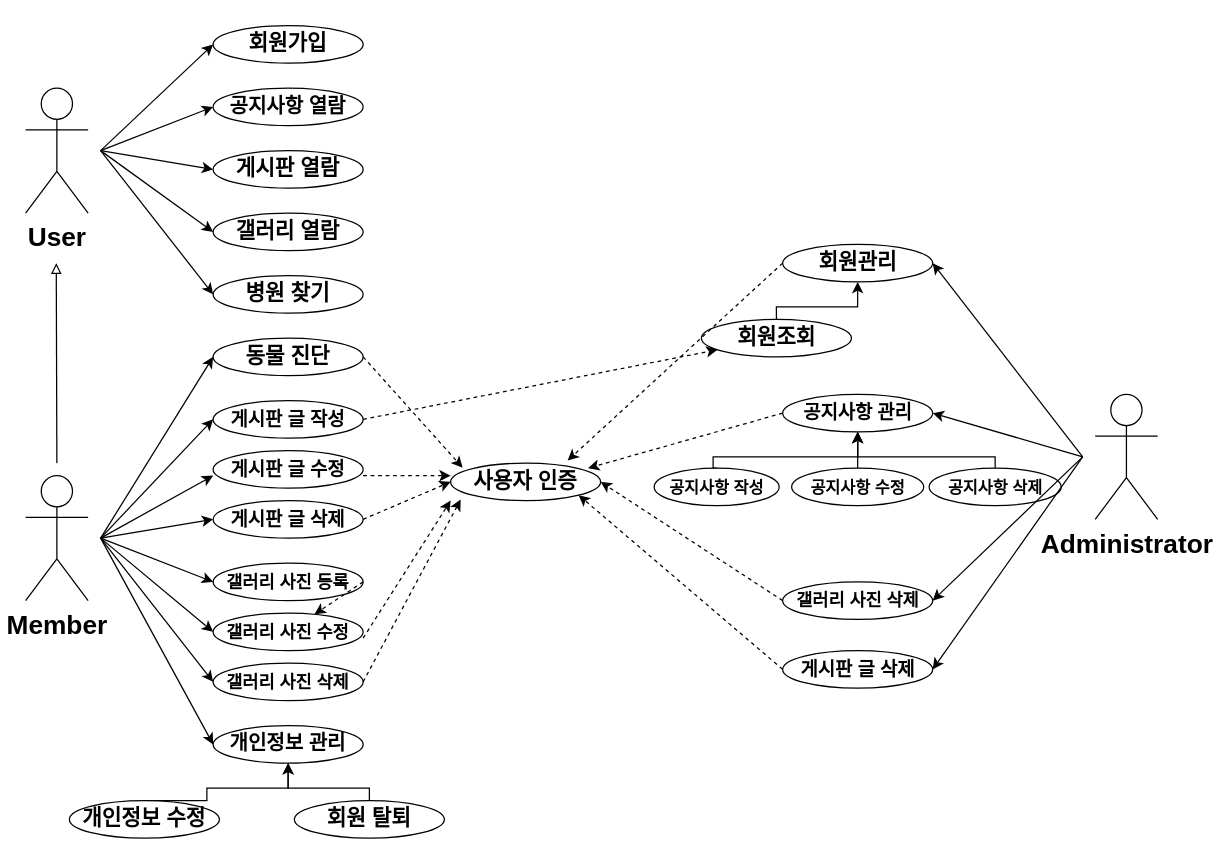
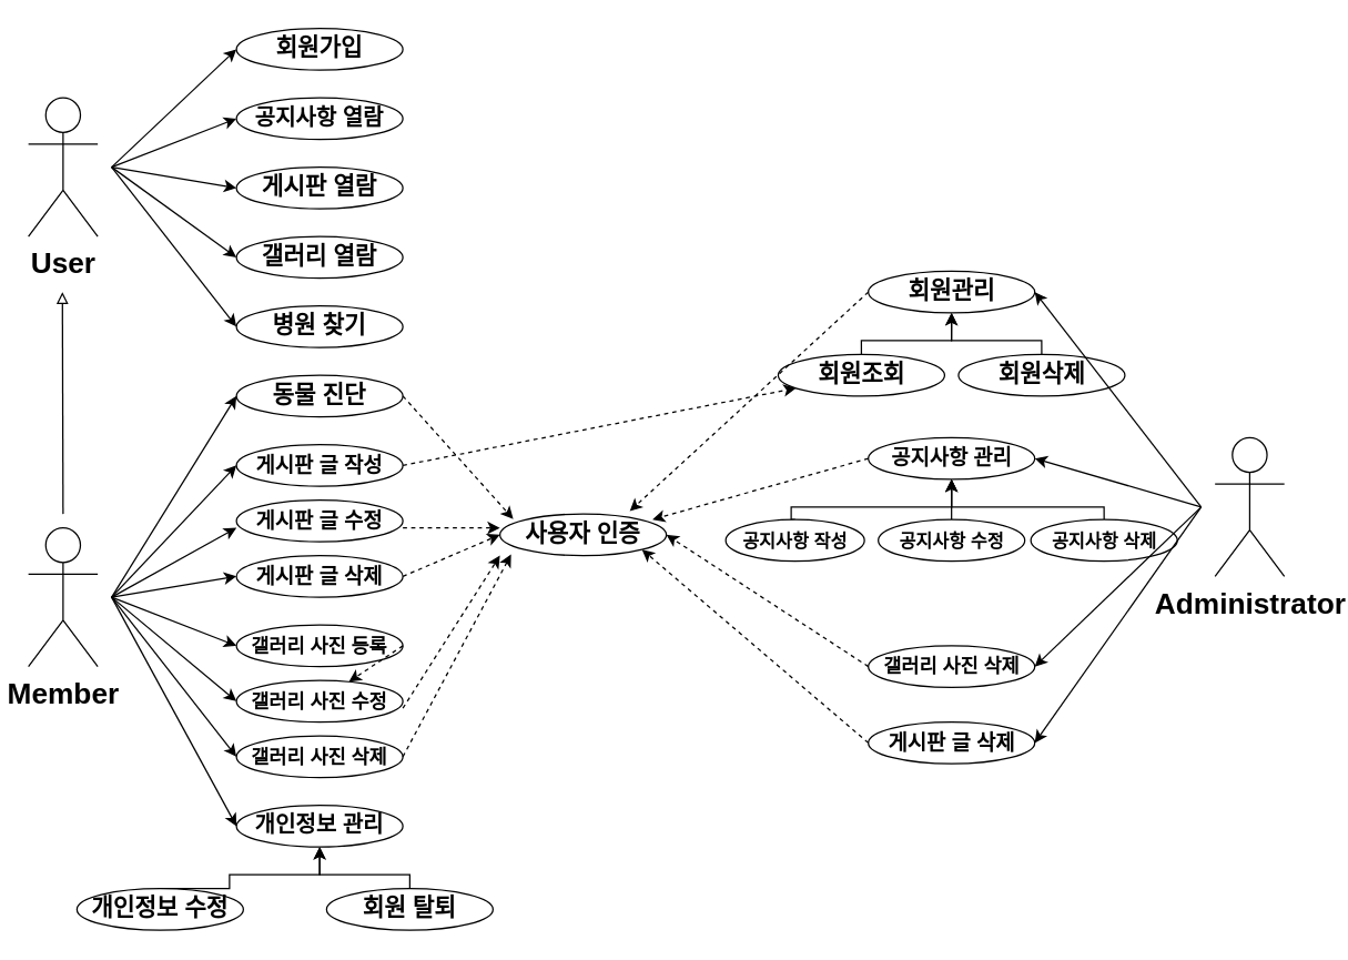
  <mxCell id="0" />
  <mxCell id="1" parent="0" />
  <mxCell id="2" value="&lt;font style=&quot;font-size: 17px;&quot;&gt;&lt;b&gt;회원가입&lt;/b&gt;&lt;/font&gt;" style="ellipse;whiteSpace=wrap;html=1;" vertex="1" parent="1"><mxGeometry x="170" y="20" width="120" height="30" as="geometry" /></mxCell>
  <mxCell id="3" value="&lt;font style=&quot;font-size: 17px;&quot;&gt;&lt;b&gt;게시판 열람&lt;/b&gt;&lt;/font&gt;" style="ellipse;whiteSpace=wrap;html=1;" vertex="1" parent="1"><mxGeometry x="170" y="120" width="120" height="30" as="geometry" /></mxCell>
  <mxCell id="4" value="&lt;font style=&quot;font-size: 17px;&quot;&gt;&lt;b&gt;갤러리 열람&lt;/b&gt;&lt;/font&gt;" style="ellipse;whiteSpace=wrap;html=1;" vertex="1" parent="1"><mxGeometry x="170" y="170" width="120" height="30" as="geometry" /></mxCell>
  <mxCell id="5" value="&lt;span style=&quot;font-size: 17px;&quot;&gt;&lt;b&gt;동물 진단&lt;/b&gt;&lt;/span&gt;" style="ellipse;whiteSpace=wrap;html=1;" vertex="1" parent="1"><mxGeometry x="170" y="270" width="120" height="30" as="geometry" /></mxCell>
  <mxCell id="6" value="&lt;font style=&quot;font-size: 15px;&quot;&gt;&lt;b style=&quot;font-size: 15px;&quot;&gt;게시판 글 작성&lt;/b&gt;&lt;/font&gt;" style="ellipse;whiteSpace=wrap;html=1;fontSize=15;" vertex="1" parent="1"><mxGeometry x="170" y="320" width="120" height="30" as="geometry" /></mxCell>
  <mxCell id="7" value="&lt;font style=&quot;font-size: 15px;&quot;&gt;&lt;b style=&quot;font-size: 15px;&quot;&gt;게시판 글 삭제&lt;/b&gt;&lt;/font&gt;" style="ellipse;whiteSpace=wrap;html=1;fontSize=15;" vertex="1" parent="1"><mxGeometry x="170" y="400" width="120" height="30" as="geometry" /></mxCell>
  <mxCell id="8" value="&lt;font style=&quot;font-size: 14px;&quot;&gt;&lt;b style=&quot;font-size: 14px;&quot;&gt;갤러리 사진 등록&lt;/b&gt;&lt;/font&gt;" style="ellipse;whiteSpace=wrap;html=1;fontSize=14;" vertex="1" parent="1"><mxGeometry x="170" y="450" width="120" height="30" as="geometry" /></mxCell>
  <mxCell id="9" value="&lt;font style=&quot;font-size: 14px;&quot;&gt;&lt;b style=&quot;font-size: 14px;&quot;&gt;갤러리 사진 삭제&lt;/b&gt;&lt;/font&gt;" style="ellipse;whiteSpace=wrap;html=1;fontSize=14;" vertex="1" parent="1"><mxGeometry x="170" y="530" width="120" height="30" as="geometry" /></mxCell>
  <mxCell id="10" value="&lt;span style=&quot;font-size: 17px;&quot;&gt;&lt;b&gt;병원 찾기&lt;/b&gt;&lt;/span&gt;" style="ellipse;whiteSpace=wrap;html=1;" vertex="1" parent="1"><mxGeometry x="170" y="220" width="120" height="30" as="geometry" /></mxCell>
  <mxCell id="11" value="&lt;span style=&quot;font-size: 17px;&quot;&gt;&lt;b&gt;사용자 인증&lt;/b&gt;&lt;/span&gt;" style="ellipse;whiteSpace=wrap;html=1;" vertex="1" parent="1"><mxGeometry x="360" y="370" width="120" height="30" as="geometry" /></mxCell>
  <mxCell id="12" value="User" style="shape=umlActor;verticalLabelPosition=bottom;verticalAlign=top;html=1;outlineConnect=0;fontSize=21;fontStyle=1" vertex="1" parent="1"><mxGeometry x="20" y="70" width="50" height="100" as="geometry" /></mxCell>
  <mxCell id="13" value="Member" style="shape=umlActor;verticalLabelPosition=bottom;verticalAlign=top;html=1;outlineConnect=0;fontSize=21;fontStyle=1" vertex="1" parent="1"><mxGeometry x="20" y="380" width="50" height="100" as="geometry" /></mxCell>
  <mxCell id="14" value="" style="endArrow=classic;html=1;rounded=0;entryX=0.08;entryY=0.12;entryDx=0;entryDy=0;entryPerimeter=0;exitX=1;exitY=0.5;exitDx=0;exitDy=0;dashed=1;" edge="1" parent="1" source="5" target="11"><mxGeometry width="50" height="50" relative="1" as="geometry"><mxPoint x="290" y="290" as="sourcePoint" /><mxPoint x="400" y="360" as="targetPoint" /></mxGeometry></mxCell>
  <mxCell id="15" value="" style="endArrow=classic;html=1;rounded=0;exitX=1;exitY=0.5;exitDx=0;exitDy=0;dashed=1;" edge="1" parent="1" source="6" target="34"><mxGeometry width="50" height="50" relative="1" as="geometry"><mxPoint x="300" y="357" as="sourcePoint" /><mxPoint x="370" y="450" as="targetPoint" /></mxGeometry></mxCell>
  <mxCell id="16" value="&lt;span style=&quot;font-size: 17px;&quot;&gt;&lt;b style=&quot;font-size: 16px;&quot;&gt;공지사항 열람&lt;/b&gt;&lt;/span&gt;" style="ellipse;whiteSpace=wrap;html=1;" vertex="1" parent="1"><mxGeometry x="170" y="70" width="120" height="30" as="geometry" /></mxCell>
  <mxCell id="17" value="" style="endArrow=classic;html=1;rounded=0;entryX=0;entryY=0.5;entryDx=0;entryDy=0;exitX=1;exitY=0.5;exitDx=0;exitDy=0;dashed=1;" edge="1" parent="1" source="7" target="11"><mxGeometry width="50" height="50" relative="1" as="geometry"><mxPoint x="300" y="345" as="sourcePoint" /><mxPoint x="370" y="388" as="targetPoint" /></mxGeometry></mxCell>
  <mxCell id="18" value="" style="endArrow=classic;html=1;rounded=0;exitX=1;exitY=0.5;exitDx=0;exitDy=0;dashed=1;" edge="1" parent="1" source="8" target="59"><mxGeometry width="50" height="50" relative="1" as="geometry"><mxPoint x="310" y="355" as="sourcePoint" /><mxPoint x="380" y="398" as="targetPoint" /></mxGeometry></mxCell>
  <mxCell id="19" value="" style="endArrow=classic;html=1;rounded=0;entryX=0.067;entryY=0.973;entryDx=0;entryDy=0;exitX=1;exitY=0.5;exitDx=0;exitDy=0;dashed=1;entryPerimeter=0;" edge="1" parent="1" source="9" target="11"><mxGeometry width="50" height="50" relative="1" as="geometry"><mxPoint x="320" y="365" as="sourcePoint" /><mxPoint x="390" y="408" as="targetPoint" /></mxGeometry></mxCell>
  <mxCell id="20" value="" style="endArrow=classic;html=1;rounded=0;entryX=0;entryY=0.5;entryDx=0;entryDy=0;" edge="1" parent="1" target="5"><mxGeometry width="50" height="50" relative="1" as="geometry"><mxPoint x="80" y="430" as="sourcePoint" /><mxPoint x="150" y="330" as="targetPoint" /></mxGeometry></mxCell>
  <mxCell id="21" value="" style="endArrow=classic;html=1;rounded=0;entryX=0;entryY=0.5;entryDx=0;entryDy=0;" edge="1" parent="1" target="7"><mxGeometry width="50" height="50" relative="1" as="geometry"><mxPoint x="80" y="430" as="sourcePoint" /><mxPoint x="180" y="345" as="targetPoint" /></mxGeometry></mxCell>
  <mxCell id="22" value="" style="endArrow=classic;html=1;rounded=0;entryX=0;entryY=0.5;entryDx=0;entryDy=0;" edge="1" parent="1" target="8"><mxGeometry width="50" height="50" relative="1" as="geometry"><mxPoint x="80" y="430" as="sourcePoint" /><mxPoint x="190" y="355" as="targetPoint" /></mxGeometry></mxCell>
  <mxCell id="23" value="" style="endArrow=classic;html=1;rounded=0;entryX=0;entryY=0.5;entryDx=0;entryDy=0;" edge="1" parent="1" target="9"><mxGeometry width="50" height="50" relative="1" as="geometry"><mxPoint x="80" y="430" as="sourcePoint" /><mxPoint x="200" y="365" as="targetPoint" /></mxGeometry></mxCell>
  <mxCell id="24" value="" style="endArrow=classic;html=1;rounded=0;entryX=0;entryY=0.5;entryDx=0;entryDy=0;" edge="1" parent="1"><mxGeometry width="50" height="50" relative="1" as="geometry"><mxPoint x="80" y="430" as="sourcePoint" /><mxPoint x="170" y="335" as="targetPoint" /></mxGeometry></mxCell>
  <mxCell id="25" value="" style="endArrow=classic;html=1;rounded=0;entryX=0;entryY=0.5;entryDx=0;entryDy=0;" edge="1" parent="1"><mxGeometry width="50" height="50" relative="1" as="geometry"><mxPoint x="80" y="120" as="sourcePoint" /><mxPoint x="170" y="35" as="targetPoint" /></mxGeometry></mxCell>
  <mxCell id="26" value="" style="endArrow=classic;html=1;rounded=0;entryX=0;entryY=0.5;entryDx=0;entryDy=0;" edge="1" parent="1"><mxGeometry width="50" height="50" relative="1" as="geometry"><mxPoint x="80" y="120" as="sourcePoint" /><mxPoint x="170" y="135" as="targetPoint" /></mxGeometry></mxCell>
  <mxCell id="27" value="" style="endArrow=classic;html=1;rounded=0;entryX=0;entryY=0.5;entryDx=0;entryDy=0;" edge="1" parent="1"><mxGeometry width="50" height="50" relative="1" as="geometry"><mxPoint x="80" y="120" as="sourcePoint" /><mxPoint x="170" y="185" as="targetPoint" /></mxGeometry></mxCell>
  <mxCell id="28" value="" style="endArrow=classic;html=1;rounded=0;entryX=0;entryY=0.5;entryDx=0;entryDy=0;" edge="1" parent="1"><mxGeometry width="50" height="50" relative="1" as="geometry"><mxPoint x="80" y="120" as="sourcePoint" /><mxPoint x="170" y="235" as="targetPoint" /></mxGeometry></mxCell>
  <mxCell id="29" value="" style="endArrow=classic;html=1;rounded=0;entryX=0;entryY=0.5;entryDx=0;entryDy=0;" edge="1" parent="1"><mxGeometry width="50" height="50" relative="1" as="geometry"><mxPoint x="80" y="120" as="sourcePoint" /><mxPoint x="170" y="85" as="targetPoint" /></mxGeometry></mxCell>
  <mxCell id="30" value="" style="endArrow=block;html=1;rounded=0;endFill=0;" edge="1" parent="1"><mxGeometry width="50" height="50" relative="1" as="geometry"><mxPoint x="45" y="370" as="sourcePoint" /><mxPoint x="44.5" y="210" as="targetPoint" /></mxGeometry></mxCell>
  <mxCell id="31" value="Administrator" style="shape=umlActor;verticalLabelPosition=bottom;verticalAlign=top;html=1;outlineConnect=0;fontSize=21;fontStyle=1" vertex="1" parent="1"><mxGeometry x="875.64" y="315" width="50" height="100" as="geometry" /></mxCell>
  <mxCell id="32" value="&lt;font style=&quot;font-size: 17px;&quot;&gt;&lt;b&gt;회원관리&lt;/b&gt;&lt;/font&gt;" style="ellipse;whiteSpace=wrap;html=1;" vertex="1" parent="1"><mxGeometry x="625.64" y="195" width="120" height="30" as="geometry" /></mxCell>
  <mxCell id="33" style="edgeStyle=orthogonalEdgeStyle;rounded=0;orthogonalLoop=1;jettySize=auto;html=1;exitX=0.5;exitY=0;exitDx=0;exitDy=0;entryX=0.5;entryY=1;entryDx=0;entryDy=0;" edge="1" parent="1" source="34" target="32"><mxGeometry relative="1" as="geometry"><Array as="points"><mxPoint x="620.64" y="245" /><mxPoint x="685.64" y="245" /></Array></mxGeometry></mxCell>
  <mxCell id="34" value="&lt;font style=&quot;font-size: 17px;&quot;&gt;&lt;b&gt;회원조회&lt;/b&gt;&lt;/font&gt;" style="ellipse;whiteSpace=wrap;html=1;" vertex="1" parent="1"><mxGeometry x="560.64" y="255" width="120" height="30" as="geometry" /></mxCell>
+ <mxCell id="35" style="edgeStyle=orthogonalEdgeStyle;rounded=0;orthogonalLoop=1;jettySize=auto;html=1;exitX=0.5;exitY=0;exitDx=0;exitDy=0;entryX=0.5;entryY=1;entryDx=0;entryDy=0;" edge="1" parent="1" source="36" target="32"><mxGeometry relative="1" as="geometry"><Array as="points"><mxPoint x="750.64" y="245" /><mxPoint x="685.64" y="245" /></Array></mxGeometry></mxCell>
+ <mxCell id="36" value="&lt;font style=&quot;font-size: 17px;&quot;&gt;&lt;b&gt;회원삭제&lt;/b&gt;&lt;/font&gt;" style="ellipse;whiteSpace=wrap;html=1;" vertex="1" parent="1"><mxGeometry x="690.64" y="255" width="120" height="30" as="geometry" /></mxCell>
  <mxCell id="37" value="&lt;font style=&quot;font-size: 17px;&quot;&gt;&lt;b style=&quot;font-size: 15px;&quot;&gt;공지사항 관리&lt;/b&gt;&lt;/font&gt;" style="ellipse;whiteSpace=wrap;html=1;" vertex="1" parent="1"><mxGeometry x="625.64" y="315" width="120" height="30" as="geometry" /></mxCell>
  <mxCell id="38" style="edgeStyle=orthogonalEdgeStyle;rounded=0;orthogonalLoop=1;jettySize=auto;html=1;exitX=0.5;exitY=0;exitDx=0;exitDy=0;entryX=0.5;entryY=1;entryDx=0;entryDy=0;" edge="1" parent="1" source="39" target="37"><mxGeometry relative="1" as="geometry"><Array as="points"><mxPoint x="570" y="365" /><mxPoint x="686" y="365" /></Array></mxGeometry></mxCell>
  <mxCell id="39" value="&lt;font style=&quot;font-size: 13px;&quot;&gt;&lt;b style=&quot;font-size: 13px;&quot;&gt;공지사항 작성&lt;/b&gt;&lt;/font&gt;" style="ellipse;whiteSpace=wrap;html=1;fontSize=13;" vertex="1" parent="1"><mxGeometry x="522.82" y="374" width="100" height="30" as="geometry" /></mxCell>
  <mxCell id="40" style="edgeStyle=orthogonalEdgeStyle;rounded=0;orthogonalLoop=1;jettySize=auto;html=1;exitX=0.5;exitY=0;exitDx=0;exitDy=0;entryX=0.5;entryY=1;entryDx=0;entryDy=0;" edge="1" parent="1" source="41" target="37"><mxGeometry relative="1" as="geometry"><Array as="points"><mxPoint x="796" y="365" /><mxPoint x="686" y="365" /></Array></mxGeometry></mxCell>
  <mxCell id="41" value="&lt;font style=&quot;font-size: 13px;&quot;&gt;&lt;b style=&quot;font-size: 13px;&quot;&gt;공지사항 삭제&lt;/b&gt;&lt;/font&gt;" style="ellipse;whiteSpace=wrap;html=1;fontSize=13;" vertex="1" parent="1"><mxGeometry x="742.82" y="374" width="105.64" height="30" as="geometry" /></mxCell>
  <mxCell id="42" value="" style="endArrow=classic;html=1;rounded=0;entryX=0.78;entryY=-0.067;entryDx=0;entryDy=0;entryPerimeter=0;exitX=0;exitY=0.5;exitDx=0;exitDy=0;dashed=1;" edge="1" parent="1" source="32" target="11"><mxGeometry width="50" height="50" relative="1" as="geometry"><mxPoint x="300" y="295" as="sourcePoint" /><mxPoint x="380" y="384" as="targetPoint" /></mxGeometry></mxCell>
  <mxCell id="43" value="" style="endArrow=classic;html=1;rounded=0;exitX=0;exitY=0.5;exitDx=0;exitDy=0;dashed=1;" edge="1" parent="1" source="37"><mxGeometry width="50" height="50" relative="1" as="geometry"><mxPoint x="310" y="305" as="sourcePoint" /><mxPoint x="470" y="374" as="targetPoint" /></mxGeometry></mxCell>
  <mxCell id="44" value="&lt;font style=&quot;font-size: 14px;&quot;&gt;&lt;b style=&quot;font-size: 14px;&quot;&gt;갤러리 사진 삭제&lt;/b&gt;&lt;/font&gt;" style="ellipse;whiteSpace=wrap;html=1;fontSize=14;" vertex="1" parent="1"><mxGeometry x="625.64" y="465" width="120" height="30" as="geometry" /></mxCell>
  <mxCell id="45" value="&lt;font style=&quot;font-size: 15px;&quot;&gt;&lt;b style=&quot;font-size: 15px;&quot;&gt;게시판 글 삭제&lt;/b&gt;&lt;/font&gt;" style="ellipse;whiteSpace=wrap;html=1;fontSize=15;" vertex="1" parent="1"><mxGeometry x="625.64" y="520" width="120" height="30" as="geometry" /></mxCell>
  <mxCell id="46" value="" style="endArrow=classic;html=1;rounded=0;entryX=1;entryY=0.5;entryDx=0;entryDy=0;exitX=0;exitY=0.5;exitDx=0;exitDy=0;dashed=1;" edge="1" parent="1" source="44" target="11"><mxGeometry width="50" height="50" relative="1" as="geometry"><mxPoint x="365.64" y="460" as="sourcePoint" /><mxPoint x="540" y="541" as="targetPoint" /></mxGeometry></mxCell>
  <mxCell id="47" value="" style="endArrow=classic;html=1;rounded=0;entryX=1;entryY=1;entryDx=0;entryDy=0;exitX=0;exitY=0.5;exitDx=0;exitDy=0;dashed=1;" edge="1" parent="1" source="45" target="11"><mxGeometry width="50" height="50" relative="1" as="geometry"><mxPoint x="375.64" y="470" as="sourcePoint" /><mxPoint x="545.64" y="550" as="targetPoint" /></mxGeometry></mxCell>
  <mxCell id="48" value="" style="endArrow=classic;html=1;rounded=0;entryX=1;entryY=0.5;entryDx=0;entryDy=0;" edge="1" parent="1" target="32"><mxGeometry width="50" height="50" relative="1" as="geometry"><mxPoint x="865.64" y="365" as="sourcePoint" /><mxPoint x="900.64" y="225" as="targetPoint" /></mxGeometry></mxCell>
  <mxCell id="49" value="" style="endArrow=classic;html=1;rounded=0;entryX=1;entryY=0.5;entryDx=0;entryDy=0;" edge="1" parent="1" target="37"><mxGeometry width="50" height="50" relative="1" as="geometry"><mxPoint x="865.64" y="365" as="sourcePoint" /><mxPoint x="755.64" y="220" as="targetPoint" /></mxGeometry></mxCell>
  <mxCell id="50" value="" style="endArrow=classic;html=1;rounded=0;entryX=1;entryY=0.5;entryDx=0;entryDy=0;" edge="1" parent="1" target="44"><mxGeometry width="50" height="50" relative="1" as="geometry"><mxPoint x="865.64" y="365" as="sourcePoint" /><mxPoint x="765.64" y="230" as="targetPoint" /></mxGeometry></mxCell>
  <mxCell id="51" value="" style="endArrow=classic;html=1;rounded=0;entryX=1;entryY=0.5;entryDx=0;entryDy=0;" edge="1" parent="1" target="45"><mxGeometry width="50" height="50" relative="1" as="geometry"><mxPoint x="865.64" y="365" as="sourcePoint" /><mxPoint x="775.64" y="240" as="targetPoint" /></mxGeometry></mxCell>
  <mxCell id="52" value="&lt;font style=&quot;font-size: 17px;&quot;&gt;&lt;b style=&quot;font-size: 16px;&quot;&gt;개인정보 관리&lt;/b&gt;&lt;/font&gt;" style="ellipse;whiteSpace=wrap;html=1;" vertex="1" parent="1"><mxGeometry x="170" y="580" width="120" height="30" as="geometry" /></mxCell>
  <mxCell id="53" style="edgeStyle=orthogonalEdgeStyle;rounded=0;orthogonalLoop=1;jettySize=auto;html=1;exitX=0.5;exitY=0;exitDx=0;exitDy=0;entryX=0.5;entryY=1;entryDx=0;entryDy=0;" edge="1" parent="1" source="54" target="52"><mxGeometry relative="1" as="geometry"><Array as="points"><mxPoint x="165" y="630" /><mxPoint x="230" y="630" /></Array></mxGeometry></mxCell>
  <mxCell id="54" value="&lt;font style=&quot;font-size: 17px;&quot;&gt;&lt;b&gt;개인정보 수정&lt;/b&gt;&lt;/font&gt;" style="ellipse;whiteSpace=wrap;html=1;" vertex="1" parent="1"><mxGeometry x="55" y="640" width="120" height="30" as="geometry" /></mxCell>
  <mxCell id="55" style="edgeStyle=orthogonalEdgeStyle;rounded=0;orthogonalLoop=1;jettySize=auto;html=1;exitX=0.5;exitY=0;exitDx=0;exitDy=0;entryX=0.5;entryY=1;entryDx=0;entryDy=0;" edge="1" parent="1" source="56" target="52"><mxGeometry relative="1" as="geometry"><Array as="points"><mxPoint x="295" y="630" /><mxPoint x="230" y="630" /></Array></mxGeometry></mxCell>
  <mxCell id="56" value="&lt;span style=&quot;font-size: 17px;&quot;&gt;&lt;b&gt;회원 탈퇴&lt;/b&gt;&lt;/span&gt;" style="ellipse;whiteSpace=wrap;html=1;" vertex="1" parent="1"><mxGeometry x="235" y="640" width="120" height="30" as="geometry" /></mxCell>
  <mxCell id="57" value="" style="endArrow=classic;html=1;rounded=0;entryX=0;entryY=0.5;entryDx=0;entryDy=0;" edge="1" parent="1" target="52"><mxGeometry width="50" height="50" relative="1" as="geometry"><mxPoint x="80" y="430" as="sourcePoint" /><mxPoint x="180" y="495" as="targetPoint" /></mxGeometry></mxCell>
  <mxCell id="58" value="&lt;font style=&quot;font-size: 15px;&quot;&gt;&lt;b style=&quot;font-size: 15px;&quot;&gt;게시판 글 수정&lt;/b&gt;&lt;/font&gt;" style="ellipse;whiteSpace=wrap;html=1;fontSize=15;" vertex="1" parent="1"><mxGeometry x="170" y="360" width="120" height="30" as="geometry" /></mxCell>
  <mxCell id="59" value="&lt;font style=&quot;font-size: 14px;&quot;&gt;&lt;b style=&quot;font-size: 14px;&quot;&gt;갤러리 사진 수정&lt;/b&gt;&lt;/font&gt;" style="ellipse;whiteSpace=wrap;html=1;fontSize=14;" vertex="1" parent="1"><mxGeometry x="170" y="490" width="120" height="30" as="geometry" /></mxCell>
  <mxCell id="60" style="edgeStyle=orthogonalEdgeStyle;rounded=0;orthogonalLoop=1;jettySize=auto;html=1;exitX=0.5;exitY=0;exitDx=0;exitDy=0;entryX=0.5;entryY=1;entryDx=0;entryDy=0;" edge="1" parent="1" source="61" target="37"><mxGeometry relative="1" as="geometry" /></mxCell>
  <mxCell id="61" value="&lt;font style=&quot;font-size: 13px;&quot;&gt;&lt;b style=&quot;font-size: 13px;&quot;&gt;공지사항 수정&lt;/b&gt;&lt;/font&gt;" style="ellipse;whiteSpace=wrap;html=1;fontSize=13;" vertex="1" parent="1"><mxGeometry x="632.82" y="374" width="105.64" height="30" as="geometry" /></mxCell>
  <mxCell id="62" value="" style="endArrow=classic;html=1;rounded=0;entryX=0;entryY=0.5;entryDx=0;entryDy=0;" edge="1" parent="1"><mxGeometry width="50" height="50" relative="1" as="geometry"><mxPoint x="80" y="430" as="sourcePoint" /><mxPoint x="170" y="380" as="targetPoint" /></mxGeometry></mxCell>
  <mxCell id="63" value="" style="endArrow=classic;html=1;rounded=0;entryX=0;entryY=0.5;entryDx=0;entryDy=0;" edge="1" parent="1"><mxGeometry width="50" height="50" relative="1" as="geometry"><mxPoint x="80" y="430" as="sourcePoint" /><mxPoint x="170" y="505" as="targetPoint" /></mxGeometry></mxCell>
  <mxCell id="64" value="" style="endArrow=classic;html=1;rounded=0;exitX=1;exitY=0.5;exitDx=0;exitDy=0;dashed=1;" edge="1" parent="1"><mxGeometry width="50" height="50" relative="1" as="geometry"><mxPoint x="290" y="380" as="sourcePoint" /><mxPoint x="360" y="380" as="targetPoint" /></mxGeometry></mxCell>
  <mxCell id="65" value="" style="endArrow=classic;html=1;rounded=0;exitX=1;exitY=0.5;exitDx=0;exitDy=0;dashed=1;" edge="1" parent="1"><mxGeometry width="50" height="50" relative="1" as="geometry"><mxPoint x="290" y="510" as="sourcePoint" /><mxPoint x="360" y="400" as="targetPoint" /></mxGeometry></mxCell>
